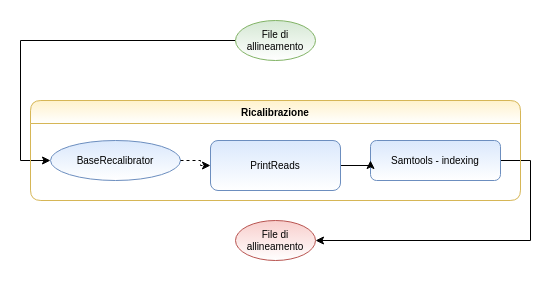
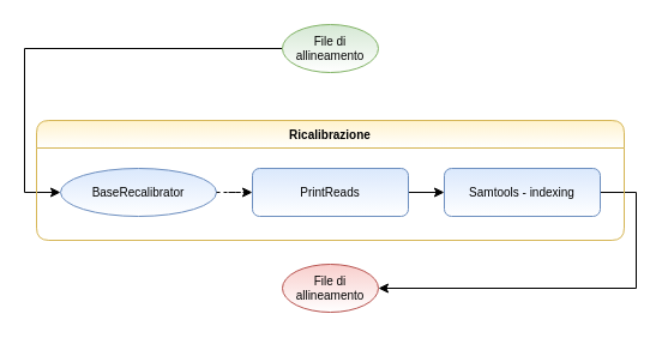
  <mxCell id="0" />
  <mxCell id="1" parent="0" />
  <mxCell id="2" style="edgeStyle=orthogonalEdgeStyle;rounded=0;orthogonalLoop=1;jettySize=auto;html=1;exitX=0;exitY=0.5;exitDx=0;exitDy=0;entryX=0;entryY=0.5;entryDx=0;entryDy=0;" edge="1" parent="1" source="3" target="8"><mxGeometry relative="1" as="geometry"><Array as="points"><mxPoint x="20" y="40" /><mxPoint x="20" y="160" /></Array></mxGeometry></mxCell>
  <mxCell id="3" value="File di allineamento" style="ellipse;whiteSpace=wrap;html=1;fontSize=10;fillColor=#d5e8d4;strokeColor=#82b366;gradientColor=#ffffff;" parent="1" vertex="1"><mxGeometry x="235" y="20" width="80" height="40" as="geometry" /></mxCell>
  <mxCell id="4" style="edgeStyle=orthogonalEdgeStyle;rounded=0;orthogonalLoop=1;jettySize=auto;html=1;exitX=1;exitY=0.5;exitDx=0;exitDy=0;entryX=1;entryY=0.5;entryDx=0;entryDy=0;" edge="1" parent="1" source="5" target="6"><mxGeometry relative="1" as="geometry"><Array as="points"><mxPoint x="530" y="160" /><mxPoint x="530" y="240" /></Array></mxGeometry></mxCell>
  <mxCell id="5" value="Samtools - indexing&lt;span style=&quot;color: rgba(0 , 0 , 0 , 0) ; font-family: monospace ; font-size: 0px&quot;&gt;%3CmxGraphModel%3E%3Croot%3E%3CmxCell%20id%3D%220%22%2F%3E%3CmxCell%20id%3D%221%22%20parent%3D%220%22%2F%3E%3CmxCell%20id%3D%222%22%20value%3D%22IndelRealigner%22%20style%3D%22rounded%3D1%3BwhiteSpace%3Dwrap%3Bhtml%3D1%3BfontSize%3D10%3BfillColor%3D%23dae8fc%3BstrokeColor%3D%236c8ebf%3BgradientColor%3D%23ffffff%3B%22%20vertex%3D%221%22%20parent%3D%221%22%3E%3CmxGeometry%20x%3D%22520%22%20y%3D%22170%22%20width%3D%22130%22%20height%3D%2240%22%20as%3D%22geometry%22%2F%3E%3C%2FmxCell%3E%3C%2Froot%3E%3C%2FmxGraphModel%3E&lt;/span&gt;" style="rounded=1;whiteSpace=wrap;html=1;fontSize=10;fillColor=#dae8fc;strokeColor=#6c8ebf;gradientColor=#ffffff;" parent="1" vertex="1"><mxGeometry x="370" y="140" width="130" height="40" as="geometry" /></mxCell>
  <mxCell id="6" value="File di allineamento" style="ellipse;whiteSpace=wrap;html=1;fontSize=10;fillColor=#f8cecc;strokeColor=#b85450;gradientColor=#ffffff;" parent="1" vertex="1"><mxGeometry x="235" y="220" width="80" height="40" as="geometry" /></mxCell>
  <mxCell id="7" value="Ricalibrazione" style="swimlane;fontSize=10;fillColor=#fff2cc;strokeColor=#d6b656;rounded=1;gradientColor=#ffffff;" parent="1" vertex="1"><mxGeometry x="30" width="490" height="100" as="geometry" y="100" /></mxCell>
  <mxCell id="8" value="BaseRecalibrator" style="ellipse;whiteSpace=wrap;html=1;fontSize=10;fillColor=#dae8fc;strokeColor=#6c8ebf;gradientColor=#ffffff;" parent="1" vertex="1"><mxGeometry x="50" y="140" width="130" height="40" as="geometry" /></mxCell>
  <mxCell id="9" style="edgeStyle=orthogonalEdgeStyle;rounded=0;orthogonalLoop=1;jettySize=auto;html=1;exitX=1;exitY=0.5;exitDx=0;exitDy=0;fontSize=10;dashed=1;" parent="1" source="8" target="11" edge="1"><mxGeometry relative="1" as="geometry" /></mxCell>
  <mxCell id="10" style="edgeStyle=orthogonalEdgeStyle;rounded=0;orthogonalLoop=1;jettySize=auto;html=1;exitX=1;exitY=0.5;exitDx=0;exitDy=0;entryX=0;entryY=0.5;entryDx=0;entryDy=0;" parent="1" source="11" target="5" edge="1"><mxGeometry relative="1" as="geometry" /></mxCell>
- <mxCell id="11" value="PrintReads" style="rounded=1;whiteSpace=wrap;html=1;fontSize=10;fillColor=#dae8fc;strokeColor=#6c8ebf;gradientColor=#ffffff;" parent="1" vertex="1"><mxGeometry x="210" y="140" width="130" height="50" as="geometry" /></mxCell>
+ <mxCell id="11" value="PrintReads" style="rounded=1;whiteSpace=wrap;html=1;fontSize=10;fillColor=#dae8fc;strokeColor=#6c8ebf;gradientColor=#ffffff;" parent="1" vertex="1"><mxGeometry x="210" y="140" width="130" height="40" as="geometry" /></mxCell>
